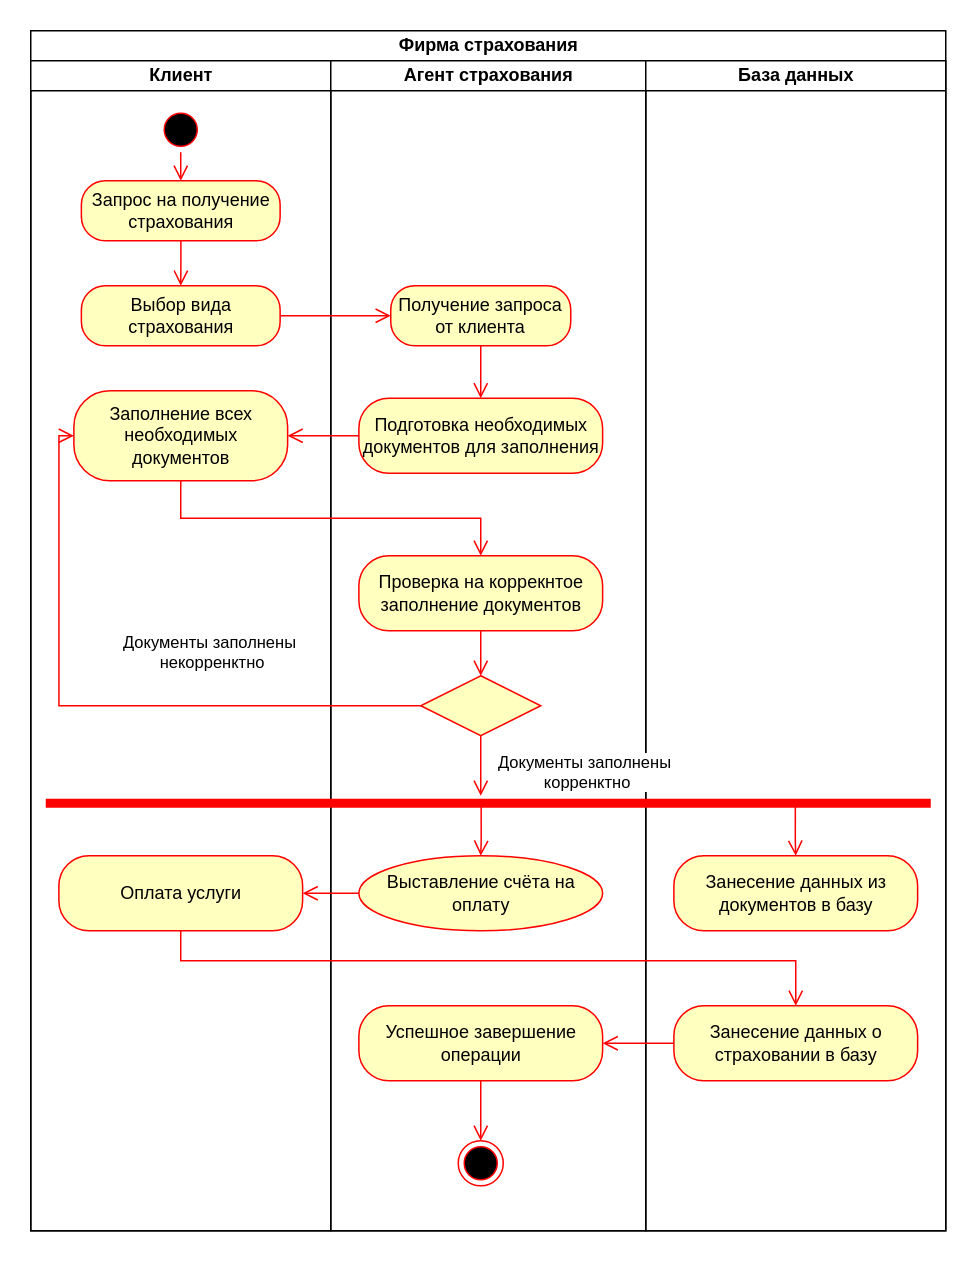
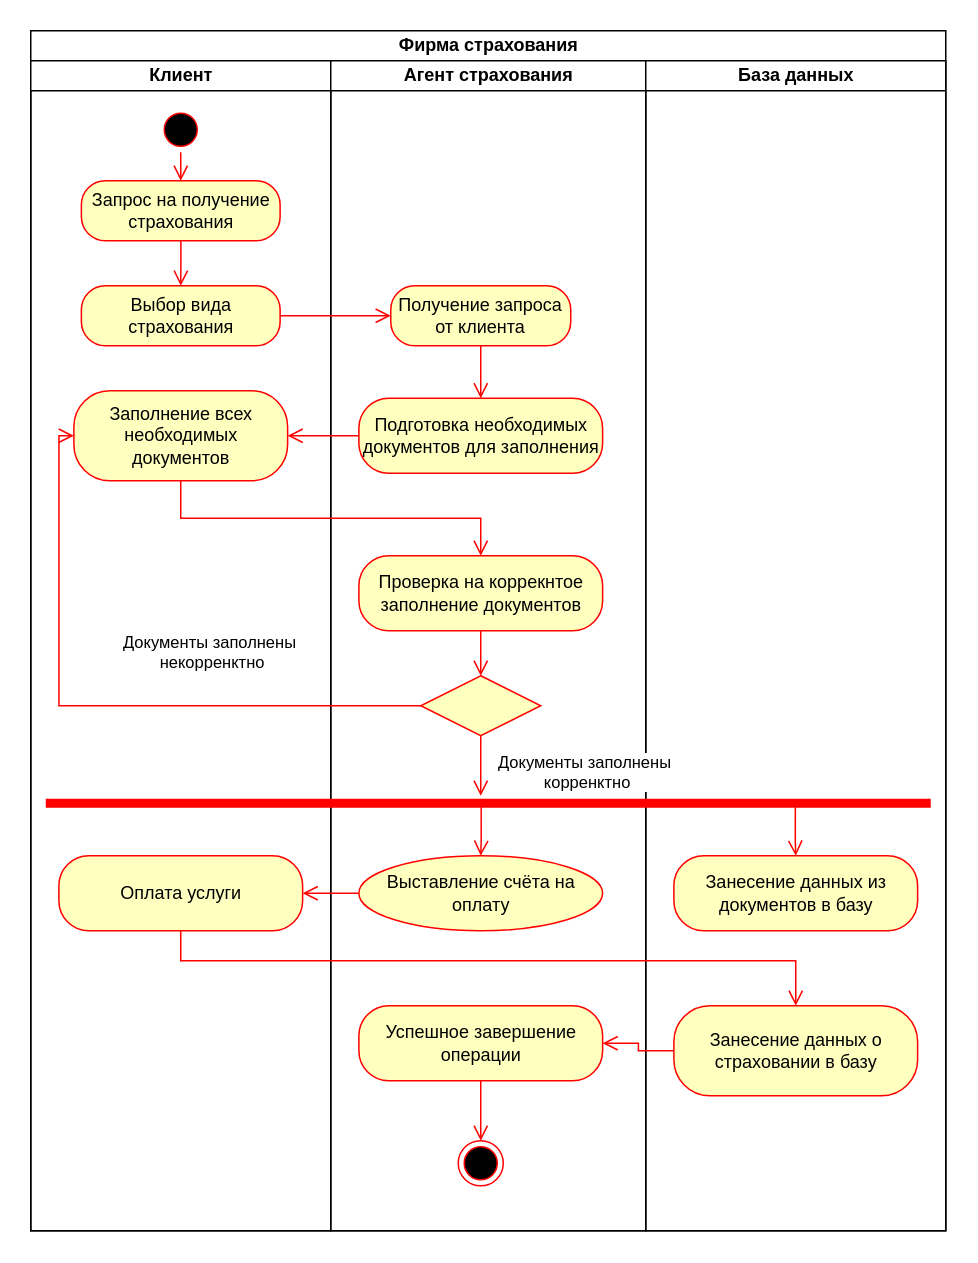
  <mxCell id="0" />
  <mxCell id="1" parent="0" />
  <mxCell id="2" value="Фирма страхования" style="swimlane;childLayout=stackLayout;resizeParent=1;resizeParentMax=0;startSize=20;html=1;" vertex="1" parent="1"><mxGeometry x="20" y="20" width="610.0" height="800" as="geometry" /></mxCell>
  <mxCell id="3" value="Клиент" style="swimlane;startSize=20;html=1;" vertex="1" parent="2"><mxGeometry y="20" width="200" height="780" as="geometry" /></mxCell>
  <mxCell id="4" value="Запрос на получение страхования" style="rounded=1;whiteSpace=wrap;html=1;arcSize=40;fontColor=#000000;fillColor=#ffffc0;strokeColor=#ff0000;" vertex="1" parent="3"><mxGeometry x="33.75" y="80" width="132.5" height="40" as="geometry" /></mxCell>
  <mxCell id="5" value="" style="edgeStyle=orthogonalEdgeStyle;html=1;verticalAlign=bottom;endArrow=open;endSize=8;strokeColor=#ff0000;rounded=0;entryX=0.5;entryY=0;entryDx=0;entryDy=0;" edge="1" source="4" parent="3" target="6"><mxGeometry relative="1" as="geometry"><mxPoint x="85.0" y="110" as="targetPoint" /></mxGeometry></mxCell>
  <mxCell id="6" value="Выбор вида страхования" style="rounded=1;whiteSpace=wrap;html=1;arcSize=40;fontColor=#000000;fillColor=#ffffc0;strokeColor=#ff0000;" vertex="1" parent="3"><mxGeometry x="33.75" y="150" width="132.5" height="40" as="geometry" /></mxCell>
  <mxCell id="7" value="Заполнение всех необходимых документов" style="rounded=1;whiteSpace=wrap;html=1;arcSize=40;fontColor=#000000;fillColor=#ffffc0;strokeColor=#ff0000;" vertex="1" parent="3"><mxGeometry x="28.75" y="220" width="142.5" height="60" as="geometry" /></mxCell>
  <mxCell id="8" value="Оплата услуги" style="rounded=1;whiteSpace=wrap;html=1;arcSize=40;fontColor=#000000;fillColor=#ffffc0;strokeColor=#ff0000;" vertex="1" parent="3"><mxGeometry x="18.75" y="530" width="162.5" height="50" as="geometry" /></mxCell>
  <mxCell id="9" value="" style="ellipse;html=1;shape=startState;fillColor=#000000;strokeColor=#ff0000;" vertex="1" parent="3"><mxGeometry x="85.0" y="31" width="30" height="30" as="geometry" /></mxCell>
  <mxCell id="10" value="" style="edgeStyle=orthogonalEdgeStyle;html=1;verticalAlign=bottom;endArrow=open;endSize=8;strokeColor=#ff0000;rounded=0;" edge="1" source="9" parent="3"><mxGeometry relative="1" as="geometry"><mxPoint x="100.0" y="80" as="targetPoint" /></mxGeometry></mxCell>
  <mxCell id="11" value="Агент страхования" style="swimlane;startSize=20;html=1;" vertex="1" parent="2"><mxGeometry x="200" y="20" width="210.0" height="780" as="geometry" /></mxCell>
  <mxCell id="12" value="Получение запроса от клиента" style="rounded=1;whiteSpace=wrap;html=1;arcSize=40;fontColor=#000000;fillColor=#ffffc0;strokeColor=#ff0000;" vertex="1" parent="11"><mxGeometry x="40.0" y="150" width="120" height="40" as="geometry" /></mxCell>
  <mxCell id="13" value="" style="edgeStyle=orthogonalEdgeStyle;html=1;verticalAlign=bottom;endArrow=open;endSize=8;strokeColor=#ff0000;rounded=0;entryX=0.5;entryY=0;entryDx=0;entryDy=0;" edge="1" source="12" parent="11" target="14"><mxGeometry relative="1" as="geometry"><mxPoint x="85.0" y="180" as="targetPoint" /></mxGeometry></mxCell>
  <mxCell id="14" value="Подготовка необходимых документов для заполнения" style="rounded=1;whiteSpace=wrap;html=1;arcSize=40;fontColor=#000000;fillColor=#ffffc0;strokeColor=#ff0000;" vertex="1" parent="11"><mxGeometry x="18.75" y="225" width="162.5" height="50" as="geometry" /></mxCell>
  <mxCell id="15" value="Проверка на коррекнтое заполнение документов" style="rounded=1;whiteSpace=wrap;html=1;arcSize=40;fontColor=#000000;fillColor=#ffffc0;strokeColor=#ff0000;" vertex="1" parent="11"><mxGeometry x="18.75" y="330" width="162.5" height="50" as="geometry" /></mxCell>
  <mxCell id="16" value="" style="rhombus;whiteSpace=wrap;html=1;fontColor=#000000;fillColor=#ffffc0;strokeColor=#ff0000;" vertex="1" parent="11"><mxGeometry x="60.0" y="410" width="80" height="40" as="geometry" /></mxCell>
  <mxCell id="17" value="" style="edgeStyle=orthogonalEdgeStyle;html=1;verticalAlign=bottom;endArrow=open;endSize=8;strokeColor=#ff0000;rounded=0;exitX=0.5;exitY=1;exitDx=0;exitDy=0;entryX=0.5;entryY=0;entryDx=0;entryDy=0;" edge="1" parent="11" source="15" target="16"><mxGeometry relative="1" as="geometry"><mxPoint x="110" y="290" as="targetPoint" /><mxPoint x="-90" y="250" as="sourcePoint" /></mxGeometry></mxCell>
  <mxCell id="18" value="Выставление счёта на оплату" style="ellipse;whiteSpace=wrap;html=1;arcSize=40;fontColor=#000000;fillColor=#ffffc0;strokeColor=#ff0000;" vertex="1" parent="11"><mxGeometry x="18.75" y="530" width="162.5" height="50" as="geometry" /></mxCell>
  <mxCell id="19" value="Успешное завершение операции" style="rounded=1;whiteSpace=wrap;html=1;arcSize=40;fontColor=#000000;fillColor=#ffffc0;strokeColor=#ff0000;" vertex="1" parent="11"><mxGeometry x="18.75" y="630" width="162.5" height="50" as="geometry" /></mxCell>
  <mxCell id="20" value="" style="ellipse;html=1;shape=endState;fillColor=#000000;strokeColor=#ff0000;" vertex="1" parent="11"><mxGeometry x="85.0" y="720" width="30" height="30" as="geometry" /></mxCell>
  <mxCell id="21" value="" style="edgeStyle=orthogonalEdgeStyle;html=1;verticalAlign=bottom;endArrow=open;endSize=8;strokeColor=#ff0000;rounded=0;exitX=0.5;exitY=1;exitDx=0;exitDy=0;entryX=0.5;entryY=0;entryDx=0;entryDy=0;" edge="1" parent="11" source="19" target="20"><mxGeometry relative="1" as="geometry"><mxPoint x="1" y="575" as="targetPoint" /><mxPoint x="39" y="575" as="sourcePoint" /></mxGeometry></mxCell>
  <mxCell id="22" value="База данных" style="swimlane;startSize=20;html=1;" vertex="1" parent="2"><mxGeometry x="410.0" y="20" width="200" height="780" as="geometry" /></mxCell>
  <mxCell id="23" value="Занесение данных из документов в базу" style="rounded=1;whiteSpace=wrap;html=1;arcSize=40;fontColor=#000000;fillColor=#ffffc0;strokeColor=#ff0000;" vertex="1" parent="22"><mxGeometry x="18.75" y="530" width="162.5" height="50" as="geometry" /></mxCell>
  <mxCell id="24" value="" style="shape=line;html=1;strokeWidth=6;strokeColor=#FF0000;" vertex="1" parent="22"><mxGeometry x="-400" y="490" width="590" height="10" as="geometry" /></mxCell>
  <mxCell id="25" value="" style="edgeStyle=orthogonalEdgeStyle;html=1;verticalAlign=bottom;endArrow=open;endSize=8;strokeColor=#FF0000;rounded=0;entryX=0.5;entryY=0;entryDx=0;entryDy=0;exitX=0.847;exitY=0.728;exitDx=0;exitDy=0;exitPerimeter=0;" edge="1" source="24" parent="22" target="23"><mxGeometry relative="1" as="geometry"><mxPoint x="-100" y="640" as="targetPoint" /><mxPoint x="100" y="500" as="sourcePoint" /><Array as="points"><mxPoint x="100" y="520" /><mxPoint x="100" y="520" /></Array></mxGeometry></mxCell>
- <mxCell id="26" value="Занесение данных о страховании в базу" style="rounded=1;whiteSpace=wrap;html=1;arcSize=40;fontColor=#000000;fillColor=#ffffc0;strokeColor=#ff0000;" vertex="1" parent="22"><mxGeometry x="18.75" y="630" width="162.5" height="50" as="geometry" /></mxCell>
+ <mxCell id="26" value="Занесение данных о страховании в базу" style="rounded=1;whiteSpace=wrap;html=1;arcSize=40;fontColor=#000000;fillColor=#ffffc0;strokeColor=#ff0000;" vertex="1" parent="22"><mxGeometry x="18.75" y="630" width="162.5" height="60" as="geometry" /></mxCell>
  <mxCell id="27" value="" style="edgeStyle=orthogonalEdgeStyle;html=1;verticalAlign=bottom;endArrow=open;endSize=8;strokeColor=#ff0000;rounded=0;exitX=1;exitY=0.5;exitDx=0;exitDy=0;entryX=0;entryY=0.5;entryDx=0;entryDy=0;" edge="1" parent="2" source="6" target="12"><mxGeometry relative="1" as="geometry"><mxPoint x="265.0" y="260" as="targetPoint" /><mxPoint x="265" y="170" as="sourcePoint" /></mxGeometry></mxCell>
  <mxCell id="28" value="" style="edgeStyle=orthogonalEdgeStyle;html=1;verticalAlign=bottom;endArrow=open;endSize=8;strokeColor=#ff0000;rounded=0;exitX=0;exitY=0.5;exitDx=0;exitDy=0;entryX=1;entryY=0.5;entryDx=0;entryDy=0;" edge="1" parent="2" source="14" target="7"><mxGeometry relative="1" as="geometry"><mxPoint x="210" y="150" as="targetPoint" /><mxPoint x="161" y="150" as="sourcePoint" /></mxGeometry></mxCell>
  <mxCell id="29" value="" style="edgeStyle=orthogonalEdgeStyle;html=1;verticalAlign=bottom;endArrow=open;endSize=8;strokeColor=#ff0000;rounded=0;exitX=0.5;exitY=1;exitDx=0;exitDy=0;entryX=0.5;entryY=0;entryDx=0;entryDy=0;" edge="1" parent="2" source="7" target="15"><mxGeometry relative="1" as="geometry"><mxPoint x="210" y="150" as="targetPoint" /><mxPoint x="161" y="150" as="sourcePoint" /></mxGeometry></mxCell>
  <mxCell id="30" value="Документы заполнены&amp;nbsp;&lt;div&gt;&amp;nbsp; &amp;nbsp; &amp;nbsp; &amp;nbsp; некорренктно&lt;/div&gt;" style="edgeStyle=orthogonalEdgeStyle;html=1;align=left;verticalAlign=bottom;endArrow=open;endSize=8;strokeColor=#ff0000;rounded=0;exitX=0;exitY=0.5;exitDx=0;exitDy=0;entryX=0;entryY=0.5;entryDx=0;entryDy=0;" edge="1" source="16" parent="2" target="7"><mxGeometry x="-0.072" y="-20" relative="1" as="geometry"><mxPoint x="440.0" y="440" as="targetPoint" /><mxPoint as="offset" /></mxGeometry></mxCell>
  <mxCell id="31" value="Документы заполнены&amp;nbsp;&lt;div&gt;&amp;nbsp; &amp;nbsp; &amp;nbsp; &amp;nbsp; &amp;nbsp; корренктно&lt;/div&gt;" style="edgeStyle=orthogonalEdgeStyle;html=1;align=left;verticalAlign=top;endArrow=open;endSize=8;strokeColor=#ff0000;rounded=0;exitX=0.5;exitY=1;exitDx=0;exitDy=0;" edge="1" source="16" parent="2" target="24"><mxGeometry x="-0.75" y="10" relative="1" as="geometry"><mxPoint x="300.0" y="500" as="targetPoint" /><Array as="points"><mxPoint x="300" y="490" /><mxPoint x="300" y="490" /></Array><mxPoint as="offset" /></mxGeometry></mxCell>
  <mxCell id="32" value="" style="edgeStyle=orthogonalEdgeStyle;html=1;verticalAlign=bottom;endArrow=open;endSize=8;strokeColor=#FF0000;rounded=0;entryX=0.5;entryY=0;entryDx=0;entryDy=0;exitX=0.492;exitY=0.736;exitDx=0;exitDy=0;exitPerimeter=0;" edge="1" parent="2" source="24" target="18"><mxGeometry relative="1" as="geometry"><mxPoint x="520.0" y="560" as="targetPoint" /><mxPoint x="300.0" y="520" as="sourcePoint" /><Array as="points"><mxPoint x="300" y="540" /><mxPoint x="300" y="540" /></Array></mxGeometry></mxCell>
  <mxCell id="33" value="" style="edgeStyle=orthogonalEdgeStyle;html=1;verticalAlign=bottom;endArrow=open;endSize=8;strokeColor=#ff0000;rounded=0;exitX=0;exitY=0.5;exitDx=0;exitDy=0;entryX=1;entryY=0.5;entryDx=0;entryDy=0;" edge="1" parent="2" source="18" target="8"><mxGeometry relative="1" as="geometry"><mxPoint x="181" y="240" as="targetPoint" /><mxPoint x="229" y="240" as="sourcePoint" /></mxGeometry></mxCell>
  <mxCell id="34" value="" style="edgeStyle=orthogonalEdgeStyle;html=1;verticalAlign=bottom;endArrow=open;endSize=8;strokeColor=#FF0000;rounded=0;entryX=0.5;entryY=0;entryDx=0;entryDy=0;exitX=0.5;exitY=1;exitDx=0;exitDy=0;" edge="1" parent="2" source="8" target="26"><mxGeometry relative="1" as="geometry"><mxPoint x="310" y="560" as="targetPoint" /><mxPoint x="310" y="527" as="sourcePoint" /><Array as="points"><mxPoint x="100" y="620" /><mxPoint x="510" y="620" /></Array></mxGeometry></mxCell>
  <mxCell id="35" value="" style="edgeStyle=orthogonalEdgeStyle;html=1;verticalAlign=bottom;endArrow=open;endSize=8;strokeColor=#ff0000;rounded=0;exitX=0;exitY=0.5;exitDx=0;exitDy=0;entryX=1;entryY=0.5;entryDx=0;entryDy=0;" edge="1" parent="2" source="26" target="19"><mxGeometry relative="1" as="geometry"><mxPoint x="191" y="585" as="targetPoint" /><mxPoint x="229" y="585" as="sourcePoint" /></mxGeometry></mxCell>
